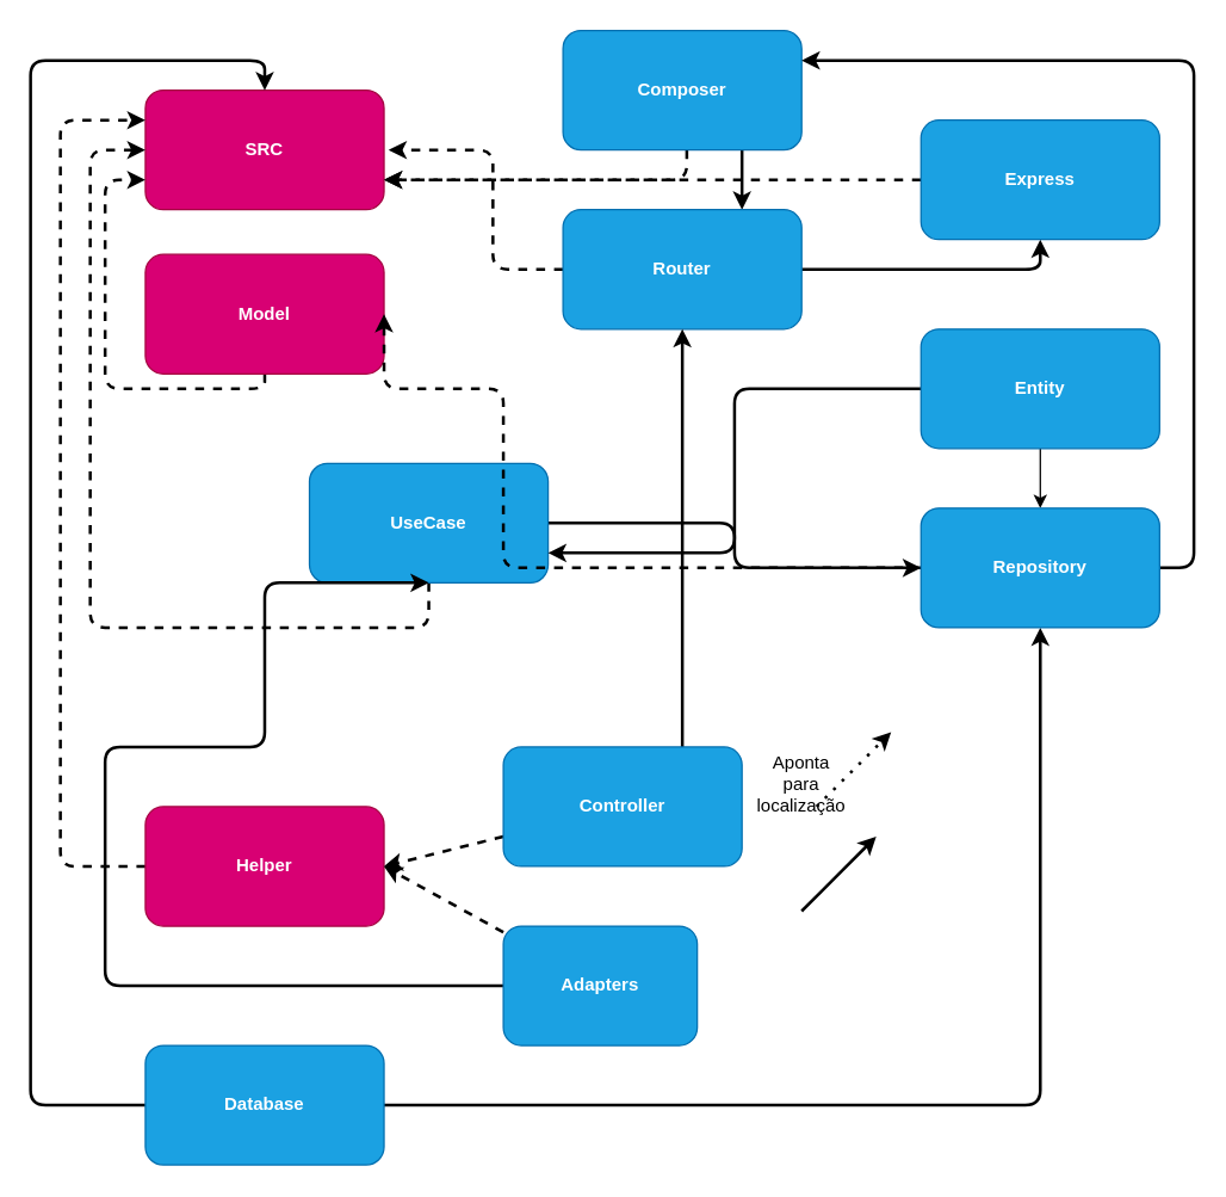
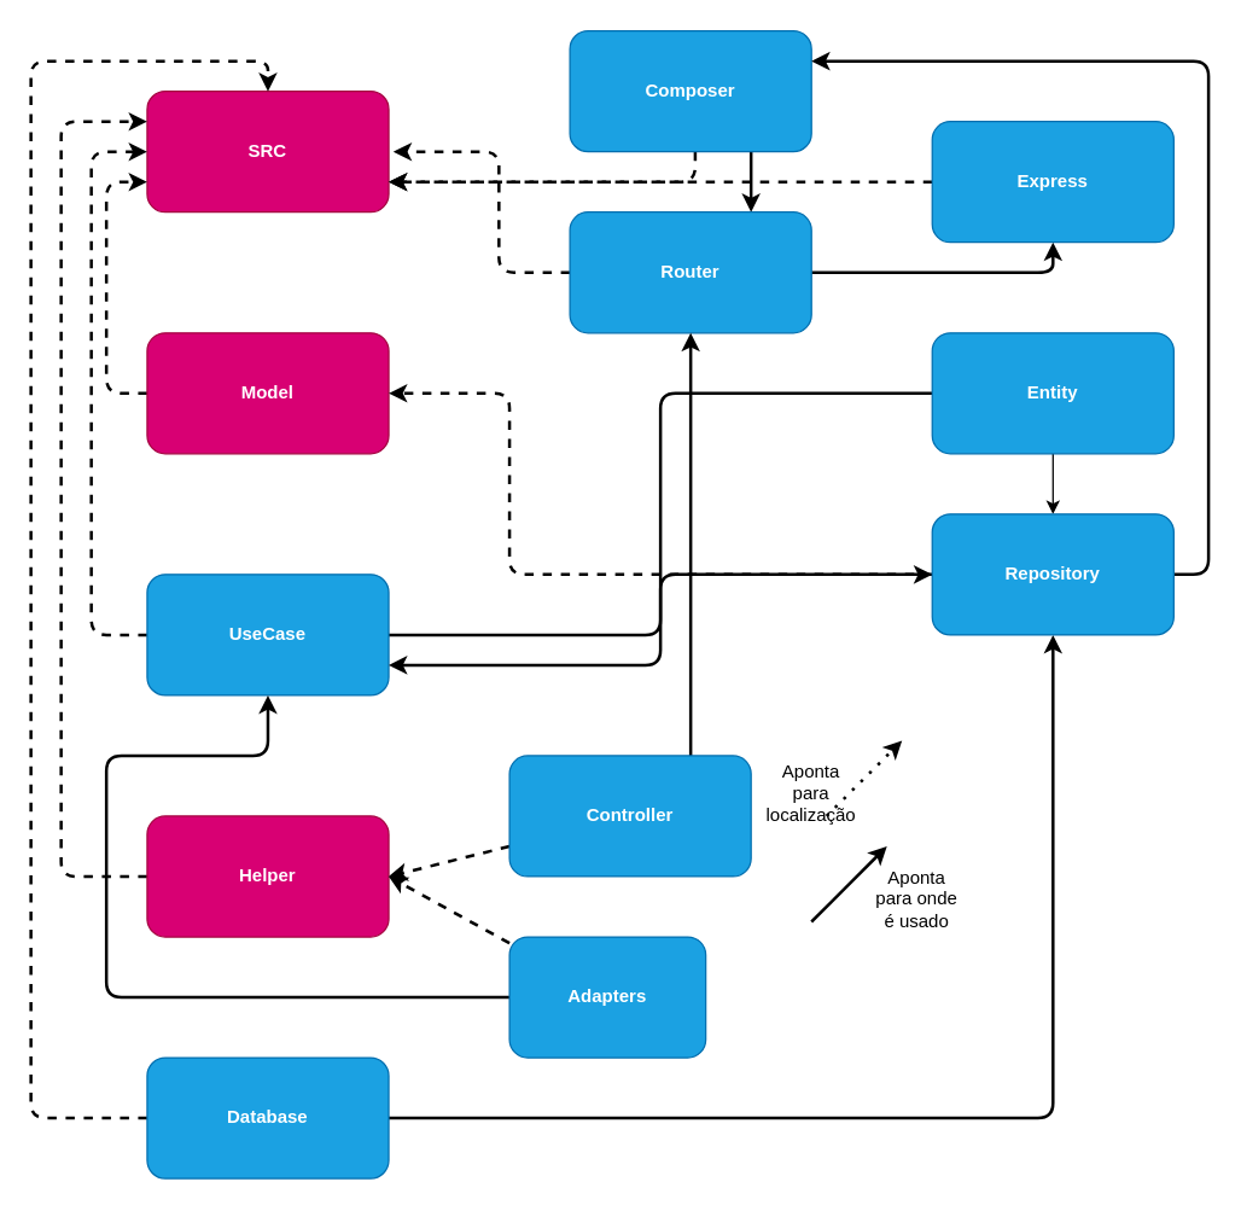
  <mxCell id="0" />
  <mxCell id="1" parent="0" />
  <mxCell id="2" value="SRC" style="rounded=1;whiteSpace=wrap;html=1;fillColor=#d80073;fontColor=#ffffff;strokeColor=#A50040;fontStyle=1" vertex="1" parent="1"><mxGeometry x="97" y="60" width="160" height="80" as="geometry" /></mxCell>
  <mxCell id="3" style="edgeStyle=orthogonalEdgeStyle;html=1;entryX=0;entryY=0.75;entryDx=0;entryDy=0;dashed=1;strokeWidth=2;" edge="1" parent="1" source="4" target="2"><mxGeometry relative="1" as="geometry"><Array as="points"><mxPoint x="70" y="260" /><mxPoint x="70" y="120" /></Array></mxGeometry></mxCell>
- <mxCell id="4" value="Model" style="rounded=1;whiteSpace=wrap;html=1;fillColor=#d80073;fontColor=#ffffff;strokeColor=#A50040;fontStyle=1" vertex="1" parent="1"><mxGeometry x="97" y="170" width="160" height="80" as="geometry" /></mxCell>
+ <mxCell id="4" value="Model" style="rounded=1;whiteSpace=wrap;html=1;fillColor=#d80073;fontColor=#ffffff;strokeColor=#A50040;fontStyle=1" vertex="1" parent="1"><mxGeometry x="97" y="220" width="160" height="80" as="geometry" /></mxCell>
  <mxCell id="5" style="edgeStyle=orthogonalEdgeStyle;html=1;entryX=0;entryY=0.5;entryDx=0;entryDy=0;dashed=1;strokeWidth=2;" edge="1" parent="1" source="7" target="2"><mxGeometry relative="1" as="geometry"><Array as="points"><mxPoint x="60" y="420" /><mxPoint x="60" y="100" /></Array></mxGeometry></mxCell>
  <mxCell id="6" style="edgeStyle=orthogonalEdgeStyle;html=1;strokeWidth=2;" edge="1" parent="1" source="7" target="32"><mxGeometry relative="1" as="geometry" /></mxCell>
- <mxCell id="7" value="UseCase" style="rounded=1;whiteSpace=wrap;html=1;fillColor=#1ba1e2;fontColor=#ffffff;strokeColor=#006EAF;fontStyle=1" vertex="1" parent="1"><mxGeometry x="207" y="310" width="160" height="80" as="geometry" /></mxCell>
+ <mxCell id="7" value="UseCase" style="rounded=1;whiteSpace=wrap;html=1;fillColor=#1ba1e2;fontColor=#ffffff;strokeColor=#006EAF;fontStyle=1" vertex="1" parent="1"><mxGeometry x="97" y="380" width="160" height="80" as="geometry" /></mxCell>
  <mxCell id="8" style="edgeStyle=orthogonalEdgeStyle;html=1;entryX=0.5;entryY=1;entryDx=0;entryDy=0;strokeWidth=2;" edge="1" parent="1" source="10" target="32"><mxGeometry relative="1" as="geometry" /></mxCell>
- <mxCell id="9" style="edgeStyle=orthogonalEdgeStyle;html=1;entryX=0.5;entryY=0;entryDx=0;entryDy=0;dashed=0;strokeWidth=2;" edge="1" parent="1" source="10" target="2"><mxGeometry relative="1" as="geometry"><mxPoint x="20" y="330" as="targetPoint" /><Array as="points"><mxPoint x="20" y="740" /><mxPoint x="20" y="40" /><mxPoint x="177" y="40" /></Array></mxGeometry></mxCell>
+ <mxCell id="9" style="edgeStyle=orthogonalEdgeStyle;html=1;entryX=0.5;entryY=0;entryDx=0;entryDy=0;dashed=1;strokeWidth=2;" edge="1" parent="1" source="10" target="2"><mxGeometry relative="1" as="geometry"><mxPoint x="20" y="330" as="targetPoint" /><Array as="points"><mxPoint x="20" y="740" /><mxPoint x="20" y="40" /><mxPoint x="177" y="40" /></Array></mxGeometry></mxCell>
  <mxCell id="10" value="Database" style="rounded=1;whiteSpace=wrap;html=1;fillColor=#1ba1e2;fontColor=#ffffff;strokeColor=#006EAF;fontStyle=1" vertex="1" parent="1"><mxGeometry x="97" y="700" width="160" height="80" as="geometry" /></mxCell>
  <mxCell id="11" style="edgeStyle=orthogonalEdgeStyle;html=1;entryX=1;entryY=0.75;entryDx=0;entryDy=0;dashed=1;strokeWidth=2;" edge="1" parent="1" source="13" target="2"><mxGeometry relative="1" as="geometry"><Array as="points"><mxPoint x="460" y="120" /></Array></mxGeometry></mxCell>
  <mxCell id="12" style="edgeStyle=orthogonalEdgeStyle;html=1;exitX=0.75;exitY=1;exitDx=0;exitDy=0;entryX=0.75;entryY=0;entryDx=0;entryDy=0;strokeWidth=2;" edge="1" parent="1" source="13" target="16"><mxGeometry relative="1" as="geometry" /></mxCell>
  <mxCell id="13" value="Composer" style="rounded=1;whiteSpace=wrap;html=1;fillColor=#1ba1e2;fontColor=#ffffff;strokeColor=#006EAF;fontStyle=1" vertex="1" parent="1"><mxGeometry x="377" width="160" height="80" as="geometry" y="20" /></mxCell>
  <mxCell id="14" style="edgeStyle=orthogonalEdgeStyle;html=1;dashed=1;strokeWidth=2;" edge="1" parent="1" source="16"><mxGeometry relative="1" as="geometry"><mxPoint x="260" y="100" as="targetPoint" /><Array as="points"><mxPoint x="330" y="180" /><mxPoint x="330" y="100" /></Array></mxGeometry></mxCell>
  <mxCell id="15" style="edgeStyle=orthogonalEdgeStyle;html=1;entryX=0.5;entryY=1;entryDx=0;entryDy=0;strokeWidth=2;" edge="1" parent="1" source="16" target="18"><mxGeometry relative="1" as="geometry" /></mxCell>
  <mxCell id="16" value="Router" style="rounded=1;whiteSpace=wrap;html=1;fillColor=#1ba1e2;fontColor=#ffffff;strokeColor=#006EAF;fontStyle=1" vertex="1" parent="1"><mxGeometry x="377" y="140" width="160" height="80" as="geometry" /></mxCell>
  <mxCell id="17" style="edgeStyle=orthogonalEdgeStyle;html=1;entryX=1;entryY=0.75;entryDx=0;entryDy=0;dashed=1;strokeWidth=2;" edge="1" parent="1" source="18" target="2"><mxGeometry relative="1" as="geometry" /></mxCell>
  <mxCell id="18" value="Express" style="rounded=1;whiteSpace=wrap;html=1;fillColor=#1ba1e2;fontColor=#ffffff;strokeColor=#006EAF;fontStyle=1" vertex="1" parent="1"><mxGeometry x="617" y="80" width="160" height="80" as="geometry" /></mxCell>
  <mxCell id="19" style="edgeStyle=orthogonalEdgeStyle;html=1;entryX=0;entryY=0.25;entryDx=0;entryDy=0;dashed=1;strokeWidth=2;" edge="1" parent="1" source="20" target="2"><mxGeometry relative="1" as="geometry"><Array as="points"><mxPoint x="40" y="580" /><mxPoint x="40" y="80" /></Array></mxGeometry></mxCell>
  <mxCell id="20" value="Helper" style="rounded=1;whiteSpace=wrap;html=1;fillColor=#d80073;fontColor=#ffffff;strokeColor=#A50040;fontStyle=1" vertex="1" parent="1"><mxGeometry x="97" y="540" width="160" height="80" as="geometry" /></mxCell>
  <mxCell id="21" style="edgeStyle=none;html=1;dashed=1;strokeWidth=2;" edge="1" parent="1" source="23"><mxGeometry relative="1" as="geometry"><mxPoint x="257" y="580" as="targetPoint" /></mxGeometry></mxCell>
  <mxCell id="22" style="edgeStyle=orthogonalEdgeStyle;html=1;strokeWidth=2;" edge="1" parent="1" source="23" target="16"><mxGeometry relative="1" as="geometry"><Array as="points"><mxPoint x="457" y="440" /><mxPoint x="457" y="440" /></Array></mxGeometry></mxCell>
  <mxCell id="23" value="Controller" style="rounded=1;whiteSpace=wrap;html=1;fillColor=#1ba1e2;fontColor=#ffffff;strokeColor=#006EAF;fontStyle=1" vertex="1" parent="1"><mxGeometry x="337" y="500" width="160" height="80" as="geometry" /></mxCell>
  <mxCell id="24" style="edgeStyle=none;html=1;entryX=1;entryY=0.5;entryDx=0;entryDy=0;dashed=1;strokeWidth=2;" edge="1" parent="1" source="26" target="20"><mxGeometry relative="1" as="geometry" /></mxCell>
  <mxCell id="25" style="edgeStyle=orthogonalEdgeStyle;html=1;entryX=0.5;entryY=1;entryDx=0;entryDy=0;strokeWidth=2;" edge="1" parent="1" source="26" target="7"><mxGeometry relative="1" as="geometry"><Array as="points"><mxPoint x="70" y="660" /><mxPoint x="70" y="500" /><mxPoint x="177" y="500" /></Array></mxGeometry></mxCell>
  <mxCell id="26" value="Adapters" style="rounded=1;whiteSpace=wrap;html=1;fillColor=#1ba1e2;fontColor=#ffffff;strokeColor=#006EAF;fontStyle=1" vertex="1" parent="1"><mxGeometry x="337" y="620" width="130" height="80" as="geometry" /></mxCell>
  <mxCell id="27" style="edgeStyle=none;html=1;" edge="1" parent="1" source="29" target="32"><mxGeometry relative="1" as="geometry" /></mxCell>
  <mxCell id="28" style="edgeStyle=orthogonalEdgeStyle;html=1;entryX=1;entryY=0.75;entryDx=0;entryDy=0;strokeWidth=2;" edge="1" parent="1" source="29" target="7"><mxGeometry relative="1" as="geometry" /></mxCell>
  <mxCell id="29" value="Entity" style="rounded=1;whiteSpace=wrap;html=1;fillColor=#1ba1e2;fontColor=#ffffff;strokeColor=#006EAF;fontStyle=1" vertex="1" parent="1"><mxGeometry x="617" y="220" width="160" height="80" as="geometry" /></mxCell>
  <mxCell id="30" style="edgeStyle=orthogonalEdgeStyle;html=1;entryX=1;entryY=0.5;entryDx=0;entryDy=0;exitX=0;exitY=0.5;exitDx=0;exitDy=0;dashed=1;strokeWidth=2;" edge="1" parent="1" source="32" target="4"><mxGeometry relative="1" as="geometry"><Array as="points"><mxPoint x="337" y="380" /><mxPoint x="337" y="260" /></Array></mxGeometry></mxCell>
  <mxCell id="31" style="edgeStyle=orthogonalEdgeStyle;html=1;entryX=1;entryY=0.25;entryDx=0;entryDy=0;strokeWidth=2;" edge="1" parent="1" source="32" target="13"><mxGeometry relative="1" as="geometry"><Array as="points"><mxPoint x="800" y="380" /><mxPoint x="800" y="40" /></Array></mxGeometry></mxCell>
  <mxCell id="32" value="Repository" style="rounded=1;whiteSpace=wrap;html=1;fillColor=#1ba1e2;fontColor=#ffffff;strokeColor=#006EAF;fontStyle=1" vertex="1" parent="1"><mxGeometry x="617" y="340" width="160" height="80" as="geometry" /></mxCell>
  <mxCell id="33" value="" style="endArrow=classic;dashed=1;html=1;dashPattern=1 3;strokeWidth=2;endFill=1;" edge="1" parent="1"><mxGeometry width="50" height="50" relative="1" as="geometry"><mxPoint x="547" y="540" as="sourcePoint" /><mxPoint x="597" y="490" as="targetPoint" /><Array as="points"><mxPoint x="567" y="520" /></Array></mxGeometry></mxCell>
  <mxCell id="34" value="Aponta para localização" style="text;html=1;strokeColor=none;fillColor=none;align=center;verticalAlign=middle;whiteSpace=wrap;rounded=0;" vertex="1" parent="1"><mxGeometry x="507" y="510" width="60" height="30" as="geometry" /></mxCell>
  <mxCell id="35" value="" style="endArrow=classic;html=1;strokeWidth=2;endFill=1;" edge="1" parent="1"><mxGeometry width="50" height="50" relative="1" as="geometry"><mxPoint x="537" y="610" as="sourcePoint" /><mxPoint x="587" y="560" as="targetPoint" /><Array as="points"><mxPoint x="557" y="590" /></Array></mxGeometry></mxCell>
+ <mxCell id="36" value="Aponta para onde é usado" style="text;html=1;strokeColor=none;fillColor=none;align=center;verticalAlign=middle;whiteSpace=wrap;rounded=0;" vertex="1" parent="1"><mxGeometry x="577" y="580" width="60" height="30" as="geometry" /></mxCell>
